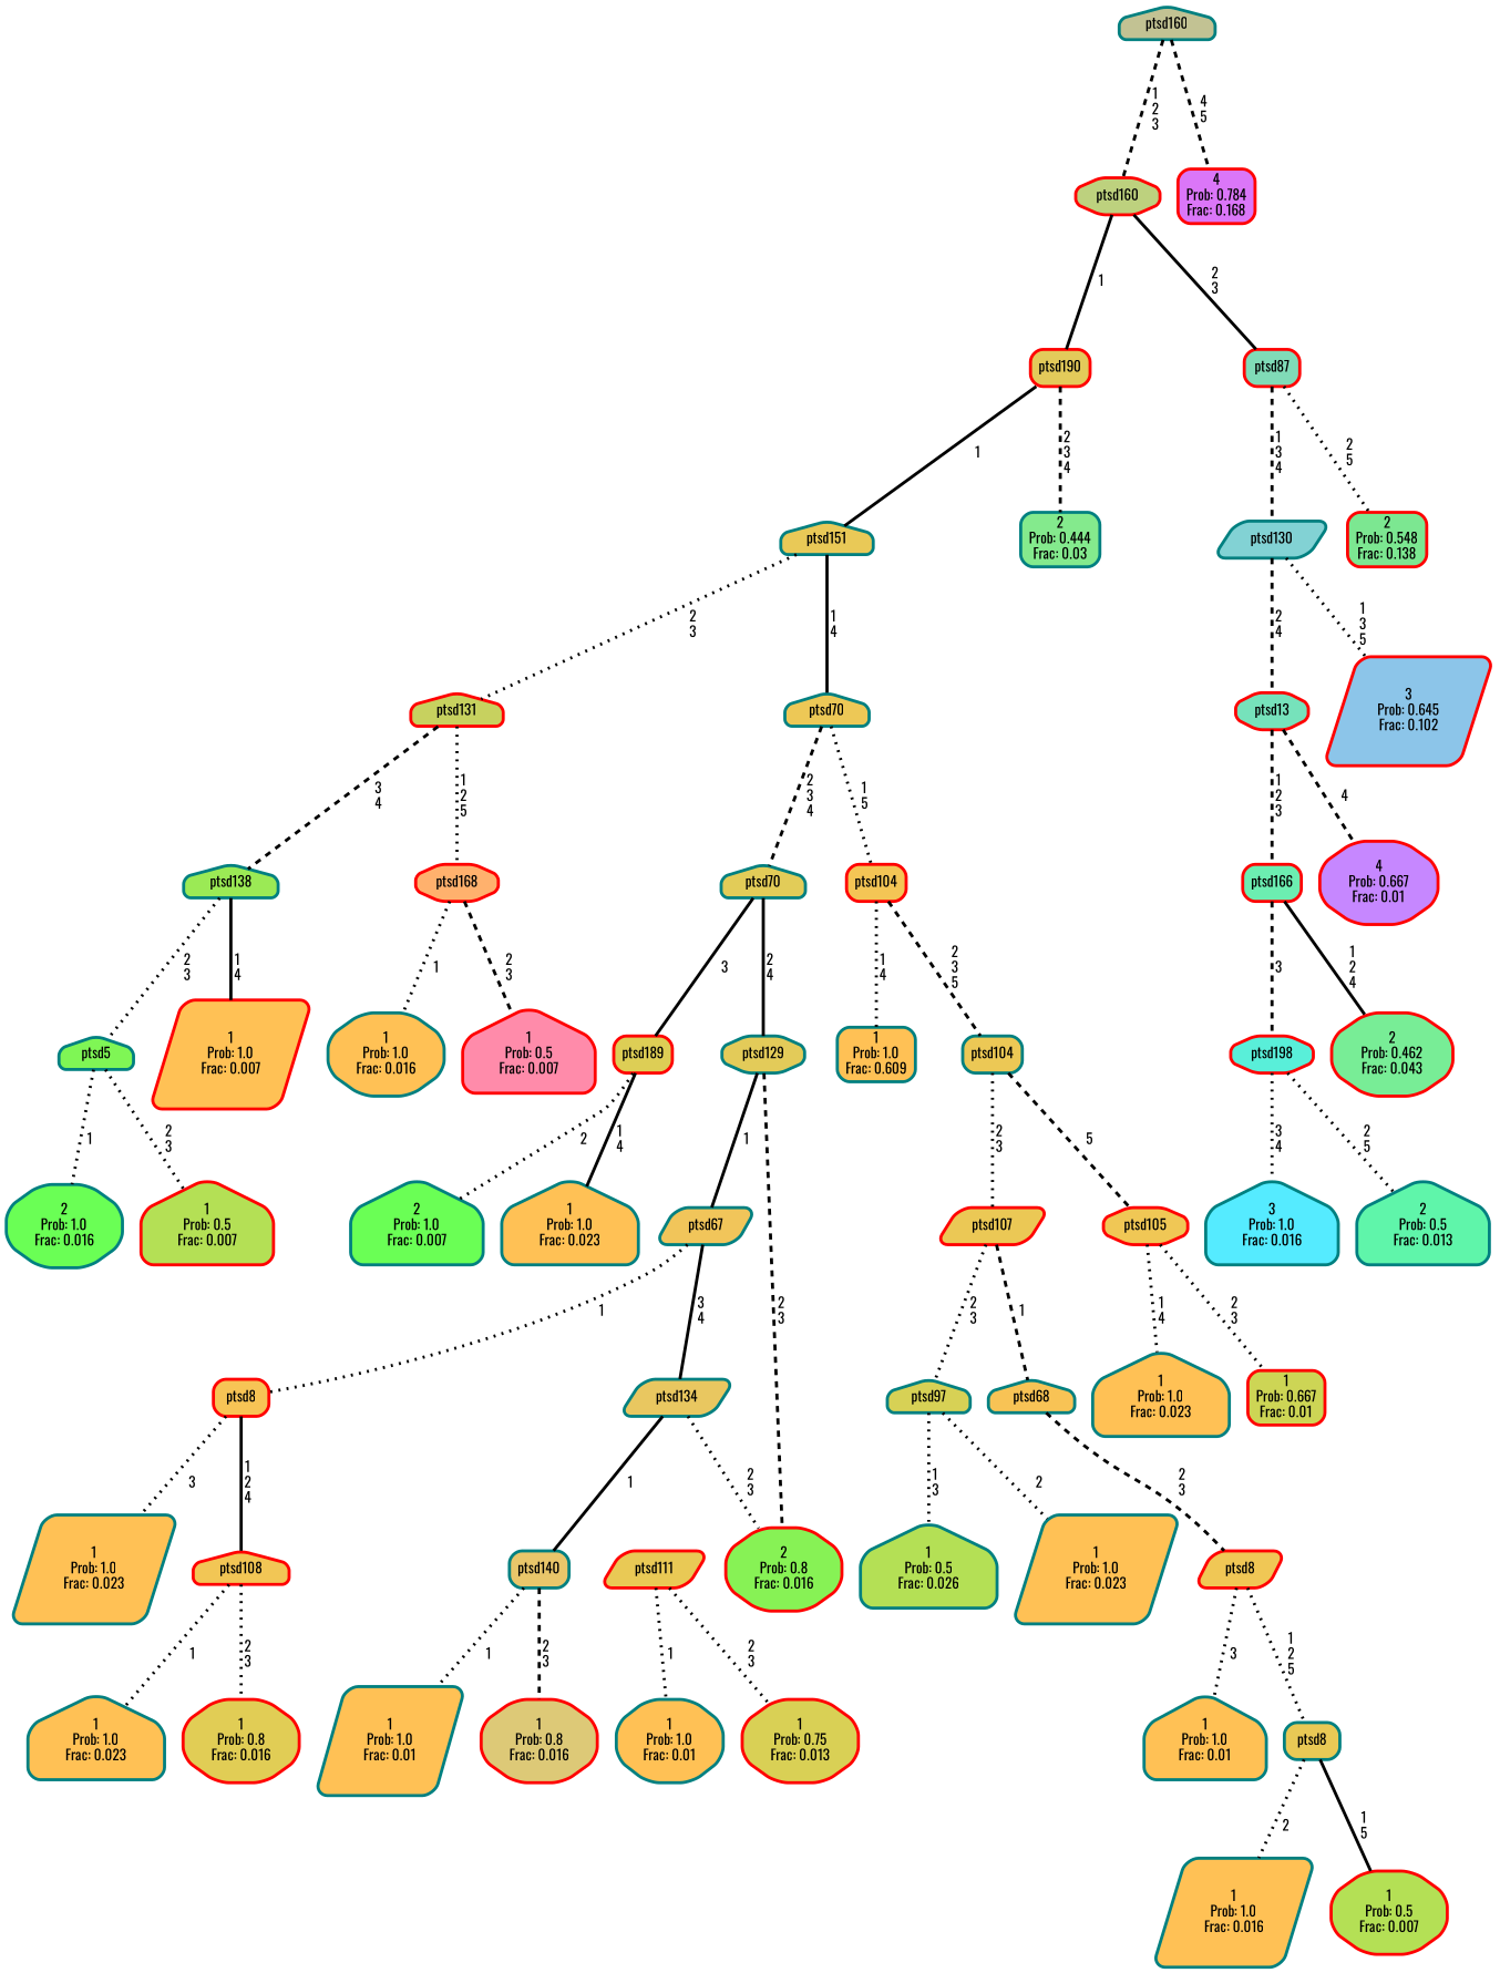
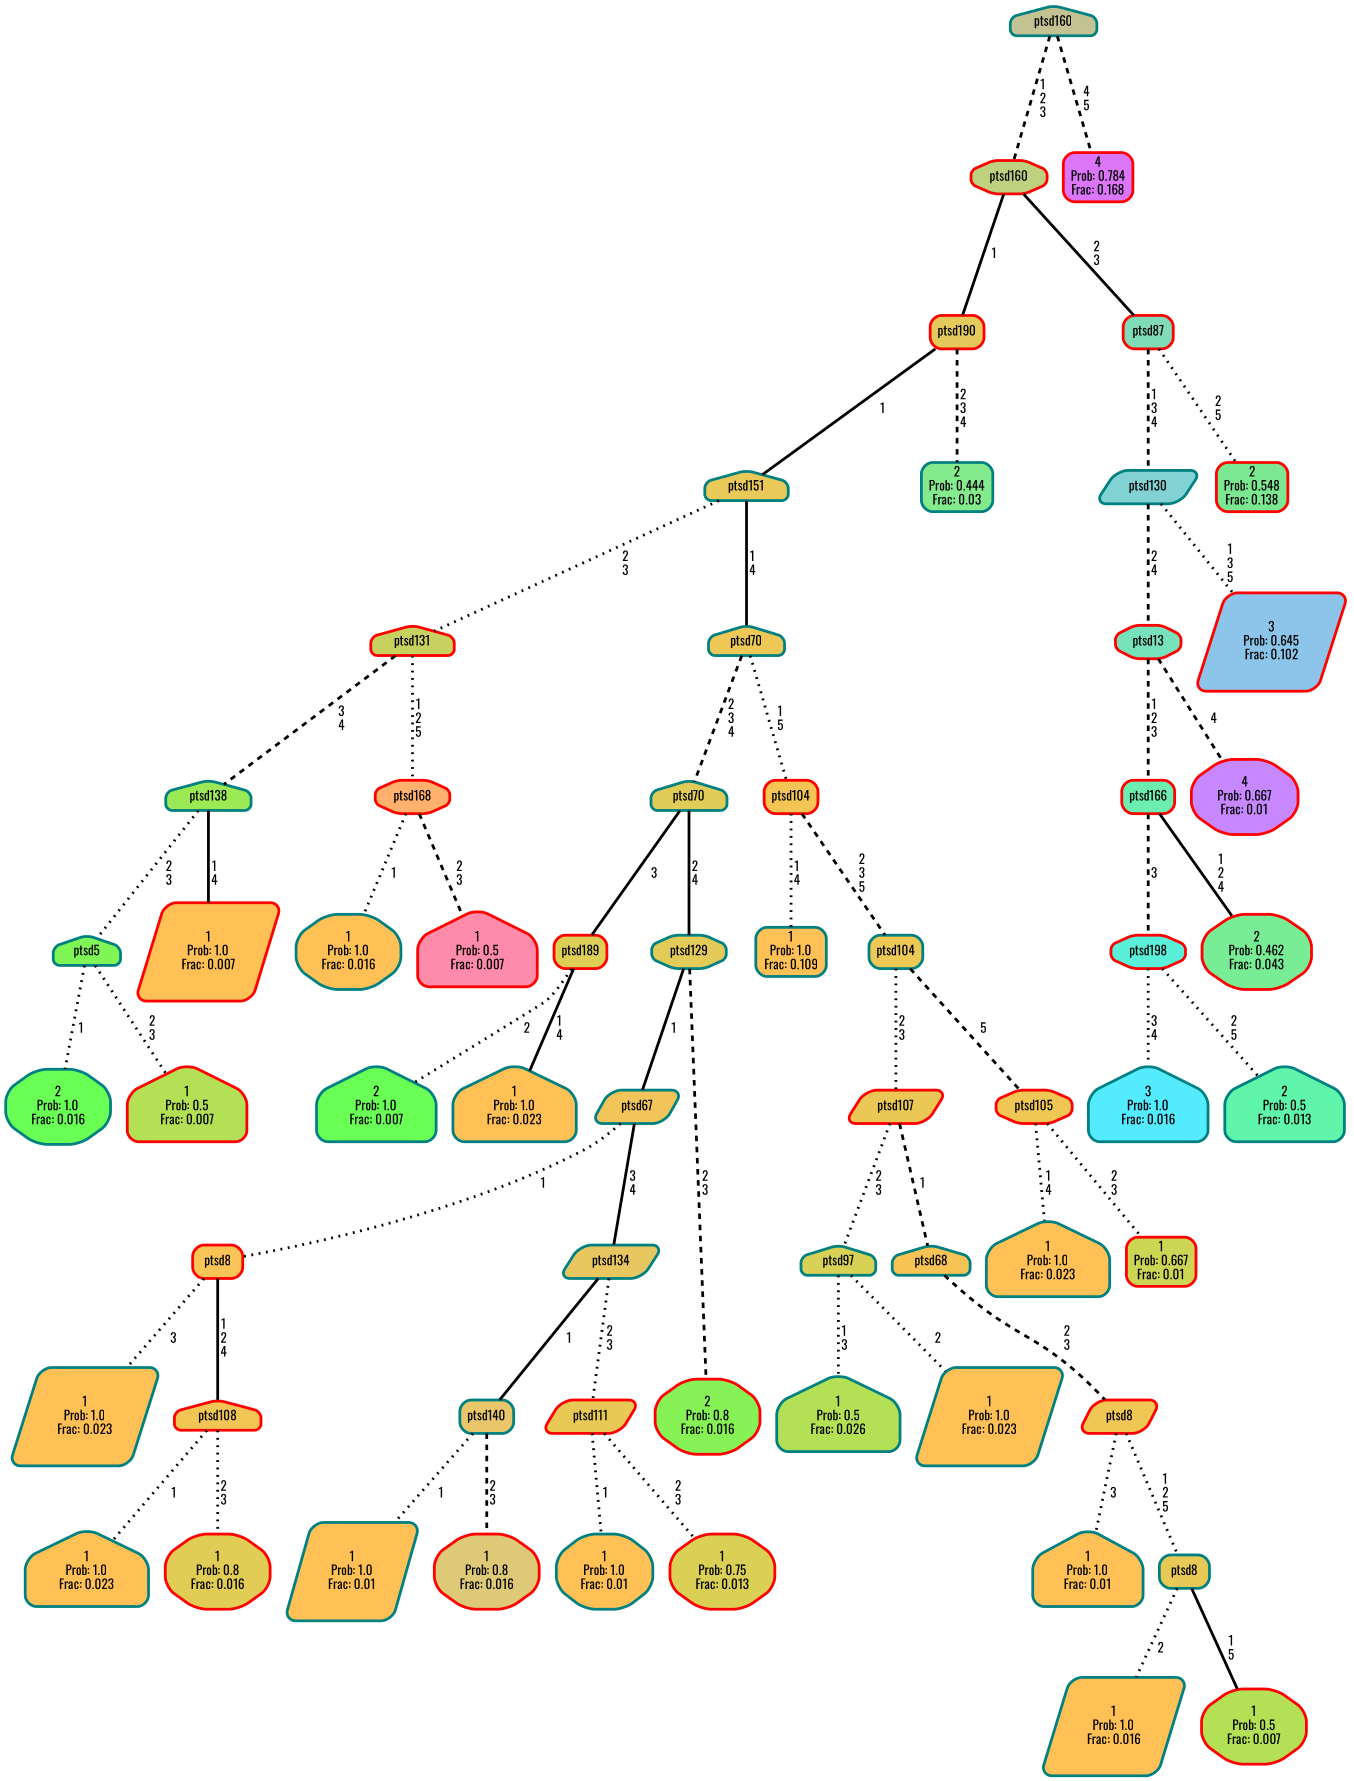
  graph {
    fontname=Oswald
    ranksep="0 equally"
    splines=straight
    node [color=teal fillcolor="#ffc155" fontcolor=black fontname=Oswald penwidth=3 shape=house style="filled, rounded"]
    edge [color=black fontname=Oswald penwidth=3 style=dotted]
    n1 [fillcolor="#6aff55" label="2\nProb: 1.0\nFrac: 0.016" shape=octagon]
    n2 [fillcolor="#7ff655" label=ptsd5]
    n3 [color=red fillcolor="#b4e055" label="1\nProb: 0.5\nFrac: 0.007"]
    n4 [fillcolor="#9bea55" label=ptsd138]
    n5 [color=red label="1\nProb: 1.0\nFrac: 0.007" shape=parallelogram]
    n6 [color=red fillcolor="#c7d15f" label=ptsd131]
    n7 [color=red fillcolor="#ffb16d" label=ptsd168 shape=octagon]
    n8 [label="1\nProb: 1.0\nFrac: 0.016" shape=octagon]
    n9 [color=red fillcolor="#ff8baa" label="1\nProb: 0.5\nFrac: 0.007"]
    n10 [fillcolor="#e9c957" label=ptsd151]
    n11 [fillcolor="#edc856" label=ptsd70]
    n12 [fillcolor="#e2cc58" label=ptsd70]
    n13 [color=red fillcolor="#f4c555" label=ptsd104 shape=box]
    n14 [fillcolor="#6aff55" label="2\nProb: 1.0\nFrac: 0.007"]
    n15 [color=red fillcolor="#ddce55" label=ptsd189 shape=box]
    n16 [label="1\nProb: 1.0\nFrac: 0.023"]
    n17 [fillcolor="#e3cb59" label=ptsd129 shape=octagon]
    n18 [fillcolor="#f1c55a" label=ptsd67 shape=parallelogram]
    n19 [color=red fillcolor="#87f255" label="2\nProb: 0.8\nFrac: 0.016" shape=octagon]
    n20 [label="1\nProb: 1.0\nFrac: 0.023" shape=parallelogram]
    n21 [color=red fillcolor="#f7c455" label=ptsd8 shape=box]
    n22 [color=red fillcolor="#f2c655" label=ptsd108]
    n23 [label="1\nProb: 1.0\nFrac: 0.023"]
    n24 [color=red fillcolor="#e1cd55" label="1\nProb: 0.8\nFrac: 0.016" shape=octagon]
    n25 [fillcolor="#e9c760" label=ptsd134 shape=parallelogram]
    n26 [fillcolor="#e9c66a" label=ptsd140 shape=box]
    n27 [color=red fillcolor="#e9c955" label=ptsd111 shape=parallelogram]
    n28 [label="1\nProb: 1.0\nFrac: 0.01" shape=parallelogram]
    n29 [color=red fillcolor="#ddc977" label="1\nProb: 0.8\nFrac: 0.016" shape=octagon]
    n30 [label="1\nProb: 1.0\nFrac: 0.01" shape=octagon]
    n31 [color=red fillcolor="#d9d055" label="1\nProb: 0.75\nFrac: 0.013" shape=octagon]
-   n32 [label="1\nProb: 1.0\nFrac: 0.609" shape=box]
+   n32 [label="1\nProb: 1.0\nFrac: 0.109" shape=box]
    n33 [fillcolor="#ecc855" label=ptsd104 shape=box]
    n34 [color=red fillcolor="#ebc855" label=ptsd107 shape=parallelogram]
    n35 [color=red fillcolor="#f0c755" label=ptsd105 shape=octagon]
    n36 [fillcolor="#f8c355" label=ptsd68]
    n37 [color=red fillcolor="#f0c755" label=ptsd8 shape=parallelogram]
    n38 [label="1\nProb: 1.0\nFrac: 0.01"]
    n39 [fillcolor="#e9c955" label=ptsd8 shape=box]
    n40 [label="1\nProb: 1.0\nFrac: 0.016" shape=parallelogram]
    n41 [color=red fillcolor="#b4e055" label="1\nProb: 0.5\nFrac: 0.007" shape=octagon]
    n42 [fillcolor="#d7d155" label=ptsd97]
    n43 [label="1\nProb: 1.0\nFrac: 0.023" shape=parallelogram]
    n44 [fillcolor="#b4e055" label="1\nProb: 0.5\nFrac: 0.026"]
    n45 [color=red fillcolor="#cdd555" label="1\nProb: 0.667\nFrac: 0.01" shape=box]
    n46 [label="1\nProb: 1.0\nFrac: 0.023"]
    n47 [color=red fillcolor="#e3ca5a" label=ptsd190 shape=box]
    n48 [fillcolor="#84ea8d" label="2\nProb: 0.444\nFrac: 0.03" shape=box]
    n49 [color=red fillcolor="#bdd17e" label=ptsd160 shape=octagon]
    n50 [color=red fillcolor="#80dbb7" label=ptsd87 shape=box]
    n51 [fillcolor="#82d2d4" label=ptsd130 shape=parallelogram]
    n52 [color=red fillcolor="#7ce791" label="2\nProb: 0.548\nFrac: 0.138" shape=box]
    n53 [fillcolor="#55ebff" label="3\nProb: 1.0\nFrac: 0.016"]
    n54 [color=red fillcolor="#59efd9" label=ptsd198 shape=octagon]
    n55 [fillcolor="#5ff5aa" label="2\nProb: 0.5\nFrac: 0.013"]
    n56 [color=red fillcolor="#6ceeb1" label=ptsd166 shape=box]
    n57 [color=red fillcolor="#78ed96" label="2\nProb: 0.462\nFrac: 0.043" shape=octagon]
    n58 [color=red fillcolor="#76e2bb" label=ptsd13 shape=octagon]
    n59 [color=red fillcolor="#c687ff" label="4\nProb: 0.667\nFrac: 0.01" shape=octagon]
    n60 [color=red fillcolor="#8cc5e9" label="3\nProb: 0.645\nFrac: 0.102" shape=parallelogram]
    n61 [fillcolor="#c2c293" label=ptsd160]
    n62 [color=red fillcolor="#db76f8" label="4\nProb: 0.784\nFrac: 0.168" shape=box]
    subgraph sub_1 {
      rank=same
    }
    n2 -- n1 [label=" 1"]
    n2 -- n3 [label=" 2\n 3"]
    n4 -- n2 [label=" 2\n 3"]
    n4 -- n5 [label=" 1\n 4" style=solid]
    n6 -- n4 [label=" 3\n 4" style=dashed]
    n6 -- n7 [label=" 1\n 2\n 5"]
    n7 -- n8 [label=" 1"]
    n7 -- n9 [label=" 2\n 3" style=dashed]
    n10 -- n6 [label=" 2\n 3"]
    n10 -- n11 [label=" 1\n 4" style=solid]
    n11 -- n12 [label=" 2\n 3\n 4" style=dashed]
    n11 -- n13 [label=" 1\n 5"]
    n12 -- n15 [label=" 3" style=solid]
    n12 -- n17 [label=" 2\n 4" style=solid]
    n13 -- n32 [label=" 1\n 4"]
    n13 -- n33 [label=" 2\n 3\n 5" style=dashed]
    n15 -- n14 [label=" 2"]
    n15 -- n16 [label=" 1\n 4" style=solid]
    n17 -- n18 [label=" 1" style=solid]
    n17 -- n19 [label=" 2\n 3" style=dashed]
    n18 -- n21 [label=" 1"]
    n18 -- n25 [label=" 3\n 4" style=solid]
    n21 -- n20 [label=" 3"]
    n21 -- n22 [label=" 1\n 2\n 4" style=solid]
    n22 -- n23 [label=" 1"]
    n22 -- n24 [label=" 2\n 3"]
    n25 -- n26 [label=" 1" style=solid]
-   n25 -- n19 [label=" 2\n 3"]
+   n25 -- n27 [label=" 2\n 3"]
    n26 -- n28 [label=" 1"]
    n26 -- n29 [label=" 2\n 3" style=dashed]
    n27 -- n30 [label=" 1"]
    n27 -- n31 [label=" 2\n 3"]
    n33 -- n34 [label=" 2\n 3"]
    n33 -- n35 [label=" 5" style=dashed]
    n34 -- n36 [label=" 1" style=dashed]
    n34 -- n42 [label=" 2\n 3"]
    n35 -- n45 [label=" 2\n 3"]
    n35 -- n46 [label=" 1\n 4"]
    n36 -- n37 [label=" 2\n 3" style=dashed]
    n37 -- n38 [label=" 3"]
    n37 -- n39 [label=" 1\n 2\n 5"]
    n39 -- n40 [label=" 2"]
    n39 -- n41 [label=" 1\n 5" style=solid]
    n42 -- n43 [label=" 2"]
    n42 -- n44 [label=" 1\n 3"]
    n47 -- n10 [label=" 1" style=solid]
    n47 -- n48 [label=" 2\n 3\n 4" style=dashed]
    n49 -- n47 [label=" 1" style=solid]
    n49 -- n50 [label=" 2\n 3" style=solid]
    n50 -- n51 [label=" 1\n 3\n 4" style=dashed]
    n50 -- n52 [label=" 2\n 5"]
    n51 -- n58 [label=" 2\n 4" style=dashed]
    n51 -- n60 [label=" 1\n 3\n 5"]
    n54 -- n53 [label=" 3\n 4"]
    n54 -- n55 [label=" 2\n 5"]
    n56 -- n54 [label=" 3" style=dashed]
    n56 -- n57 [label=" 1\n 2\n 4" style=solid]
    n58 -- n56 [label=" 1\n 2\n 3" style=dashed]
    n58 -- n59 [label=" 4" style=dashed]
    n61 -- n49 [label=" 1\n 2\n 3" style=dashed]
    n61 -- n62 [label=" 4\n 5" style=dashed]
  }
